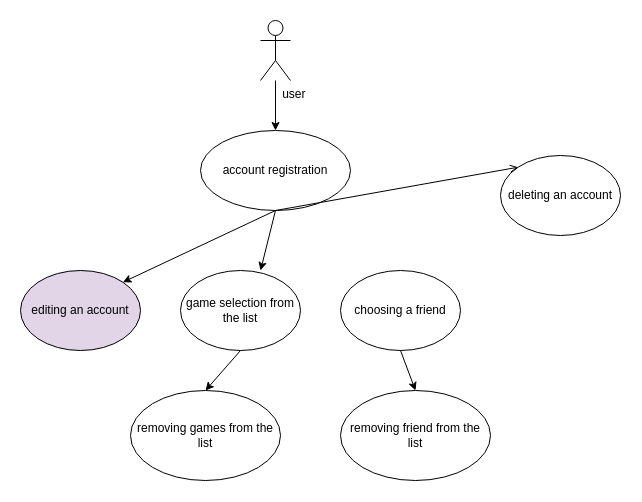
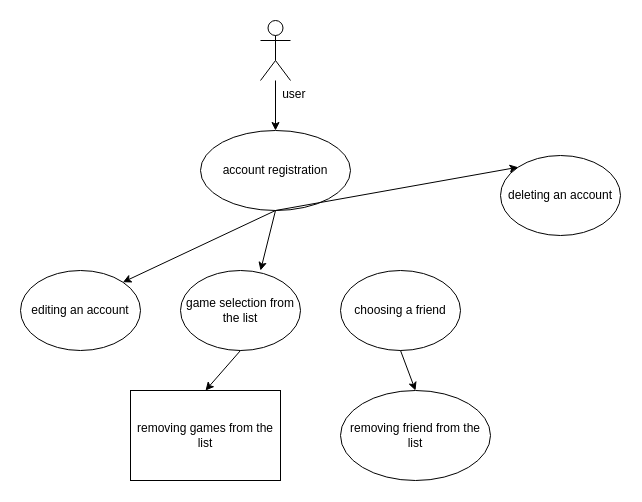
  <mxCell id="0" />
  <mxCell id="1" parent="0" />
  <mxCell id="2" value="&amp;nbsp; &amp;nbsp; &amp;nbsp; &amp;nbsp; &amp;nbsp; &amp;nbsp;user" style="shape=umlActor;verticalLabelPosition=bottom;verticalAlign=top;html=1;outlineConnect=0;" vertex="1" parent="1"><mxGeometry x="260" y="20" width="30" height="60" as="geometry" /></mxCell>
  <mxCell id="3" value="account registration" style="ellipse;whiteSpace=wrap;html=1;" vertex="1" parent="1"><mxGeometry x="200" y="130" width="150" height="80" as="geometry" /></mxCell>
  <mxCell id="4" value="game selection from the list" style="ellipse;whiteSpace=wrap;html=1;" vertex="1" parent="1"><mxGeometry x="180" y="270" width="120" height="80" as="geometry" /></mxCell>
  <mxCell id="5" value="deleting an account" style="ellipse;whiteSpace=wrap;html=1;" vertex="1" parent="1"><mxGeometry x="500" y="155" width="120" height="80" as="geometry" /></mxCell>
- <mxCell id="6" value="editing an account" style="ellipse;whiteSpace=wrap;html=1;fillColor=#e1d5e7;" vertex="1" parent="1"><mxGeometry x="20" y="270" width="120" height="80" as="geometry" /></mxCell>
+ <mxCell id="6" value="editing an account" style="ellipse;whiteSpace=wrap;html=1;" vertex="1" parent="1"><mxGeometry x="20" y="270" width="120" height="80" as="geometry" /></mxCell>
  <mxCell id="7" value="choosing a friend" style="ellipse;whiteSpace=wrap;html=1;" vertex="1" parent="1"><mxGeometry x="340" y="270" width="120" height="80" as="geometry" /></mxCell>
- <mxCell id="8" value="removing games from the list" style="ellipse;whiteSpace=wrap;html=1;" vertex="1" parent="1"><mxGeometry x="130" y="390" width="150" height="90" as="geometry" /></mxCell>
+ <mxCell id="8" value="removing games from the list" style="whiteSpace=wrap;html=1;rounded=0;" vertex="1" parent="1"><mxGeometry x="130" y="390" width="150" height="90" as="geometry" /></mxCell>
  <mxCell id="9" value="removing friend from the list" style="ellipse;whiteSpace=wrap;html=1;" vertex="1" parent="1"><mxGeometry x="340" y="390" width="150" height="90" as="geometry" /></mxCell>
  <mxCell id="10" value="" style="endArrow=classic;html=1;rounded=0;exitX=0.5;exitY=1;exitDx=0;exitDy=0;entryX=0.667;entryY=0;entryDx=0;entryDy=0;entryPerimeter=0;" edge="1" parent="1" source="3" target="4"><mxGeometry width="50" height="50" relative="1" as="geometry"><mxPoint x="290" y="310" as="sourcePoint" /><mxPoint x="340" y="260" as="targetPoint" /></mxGeometry></mxCell>
  <mxCell id="11" value="" style="endArrow=classic;html=1;rounded=0;entryX=1;entryY=0;entryDx=0;entryDy=0;exitX=0.5;exitY=1;exitDx=0;exitDy=0;" edge="1" parent="1" source="3" target="6"><mxGeometry width="50" height="50" relative="1" as="geometry"><mxPoint x="280" y="210" as="sourcePoint" /><mxPoint x="280.04" y="290" as="targetPoint" /></mxGeometry></mxCell>
  <mxCell id="12" value="" style="endArrow=classic;html=1;rounded=0;entryX=0.5;entryY=0;entryDx=0;entryDy=0;" edge="1" parent="1" source="2" target="3"><mxGeometry width="50" height="50" relative="1" as="geometry"><mxPoint x="305" y="240" as="sourcePoint" /><mxPoint x="280" y="140" as="targetPoint" /></mxGeometry></mxCell>
- <mxCell id="13" value="" style="endArrow=open;html=1;rounded=0;entryX=0;entryY=0;entryDx=0;entryDy=0;exitX=0.5;exitY=1;exitDx=0;exitDy=0;" edge="1" parent="1" source="3" target="5"><mxGeometry width="50" height="50" relative="1" as="geometry"><mxPoint x="280" y="210" as="sourcePoint" /><mxPoint x="300.04" y="310" as="targetPoint" /></mxGeometry></mxCell>
+ <mxCell id="13" value="" style="endArrow=classic;html=1;rounded=0;entryX=0;entryY=0;entryDx=0;entryDy=0;exitX=0.5;exitY=1;exitDx=0;exitDy=0;" edge="1" parent="1" source="3" target="5"><mxGeometry width="50" height="50" relative="1" as="geometry"><mxPoint x="280" y="210" as="sourcePoint" /><mxPoint x="300.04" y="310" as="targetPoint" /></mxGeometry></mxCell>
  <mxCell id="14" value="" style="endArrow=classic;html=1;rounded=0;exitX=0.5;exitY=1;exitDx=0;exitDy=0;entryX=0.5;entryY=0;entryDx=0;entryDy=0;" edge="1" parent="1" source="4" target="8"><mxGeometry width="50" height="50" relative="1" as="geometry"><mxPoint x="325" y="260" as="sourcePoint" /><mxPoint x="310.04" y="320" as="targetPoint" /></mxGeometry></mxCell>
  <mxCell id="15" value="" style="endArrow=classic;html=1;rounded=0;exitX=0.5;exitY=1;exitDx=0;exitDy=0;entryX=0.5;entryY=0;entryDx=0;entryDy=0;" edge="1" parent="1" source="7" target="9"><mxGeometry width="50" height="50" relative="1" as="geometry"><mxPoint x="335" y="270" as="sourcePoint" /><mxPoint x="320.04" y="330" as="targetPoint" /></mxGeometry></mxCell>
